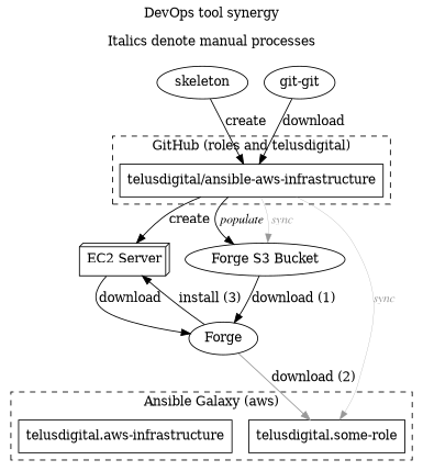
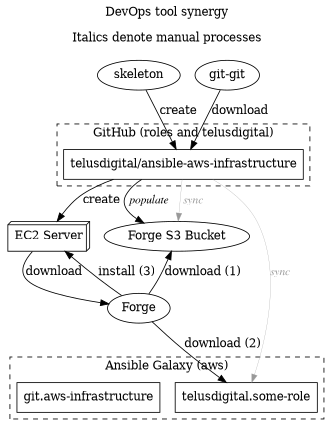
  digraph {
    compound=true
    label="DevOps tool synergy\n\nItalics denote manual processes\n "
    labelloc=top
    n1 [label="EC2 Server" shape=box3d]
    n2 [label="Forge S3 Bucket" shape=ellipse]
    n3 [label="telusdigital/ansible-aws-infrastructure" shape=box]
    n4 [label="telusdigital.some-role" shape=box]
-   n5 [label="telusdigital.aws-infrastructure" shape=box]
+   n5 [label="git.aws-infrastructure" shape=box]
    n6 [label=Forge]
    n7 [label=skeleton]
    n8 [label="git-git"]
    subgraph sub_1 {
      rank=same
      n1
      n2
    }
    subgraph cluster_2 {
      label="GitHub (roles and telusdigital)"
      style=dashed
      n3
    }
    subgraph cluster_3 {
      label="Ansible Galaxy (aws)"
      style=dashed
      n4
      n5
    }
    n1 -> n6 [label=download]
    n3 -> n1 [label=create]
    n3 -> n2 [fontname="times italic" label=" populate "]
    n3 -> n2 [color="#999999" fontcolor="#999999" fontname="times italic" label=" sync" penwidth=0.3]
    n3 -> n4 [color="#999999" fontcolor="#999999" fontname="times italic" label=sync penwidth=0.3]
    n6 -> n1 [label="install (3)"]
-   n2 -> n6 [label="download (1)"]
-   n6 -> n4 [label="download (2)" color="#999999"]
+   n6 -> n2 [label="download (1)"]
+   n6 -> n4 [label="download (2)"]
    n7 -> n3 [label=create]
    n8 -> n3 [label=download]
  }
